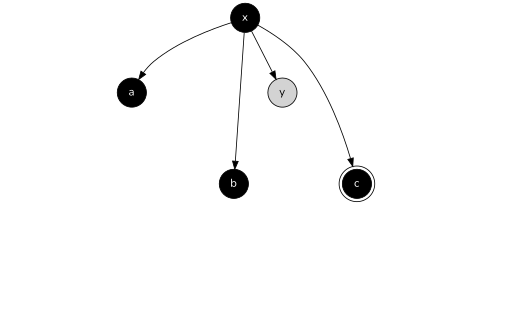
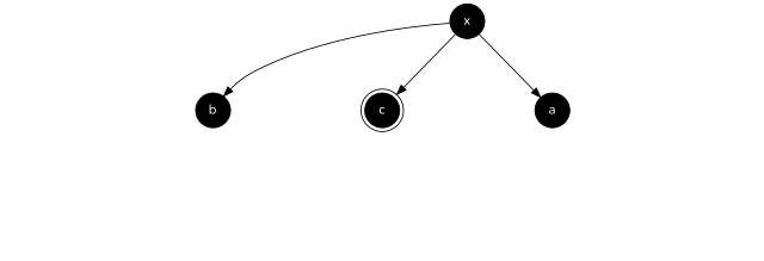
  digraph {
    fontname=Nunito
    node [fontname=Nunito shape=circle style=invis]
    edge [fontname=Nunito style=invis]
    nilaal
    nilaam
    nilaar
    nilabl
    nilabm
    nilabr
    nilacl
    nilacm
    nilacr
    n10 [fillcolor=black fontcolor=white label=b style=filled]
    nilaym
    n12 [fillcolor=black fontcolor=white label=c peripheries=2 style=filled]
    n13 [fillcolor=black fontcolor=white label=a style=filled]
    nilaxm
-   n15 [fillcolor=lightgray fontcolor=black label=y style=filled]
    n16 [fillcolor=black fontcolor=white label=x style=filled]
    subgraph sub_1 {
      rank=same
      nilaal
      nilaam
      nilaar
    }
    subgraph sub_2 {
      rank=same
      nilabl
      nilabm
      nilabr
    }
    subgraph sub_3 {
      rank=same
      nilacl
      nilacm
      nilacr
    }
    subgraph sub_4 {
      rank=same
      n10
      nilaym
      n12
    }
    subgraph sub_5 {
      rank=same
      n13
      nilaxm
-     n15
    }
    nilaal -> nilaam
    nilaam -> nilaar
    nilabl -> nilabm
    nilabm -> nilabr
    nilacl -> nilacm
    nilacm -> nilacr
    n10 -> nilabl
    n10 -> nilabm
    n10 -> nilabr
    n10 -> nilaym
    nilaym -> n12
    n12 -> nilacl
    n12 -> nilacm
    n12 -> nilacr
    n13 -> nilaal
    n13 -> nilaam
    n13 -> nilaar
    n13 -> nilaxm
-   nilaxm -> n15
-   n15 -> nilaym
    n16 -> n10 [style=""]
    n16 -> n12 [style=""]
    n16 -> n13 [style=""]
    n16 -> nilaxm
-   n16 -> n15 [style=""]
  }
